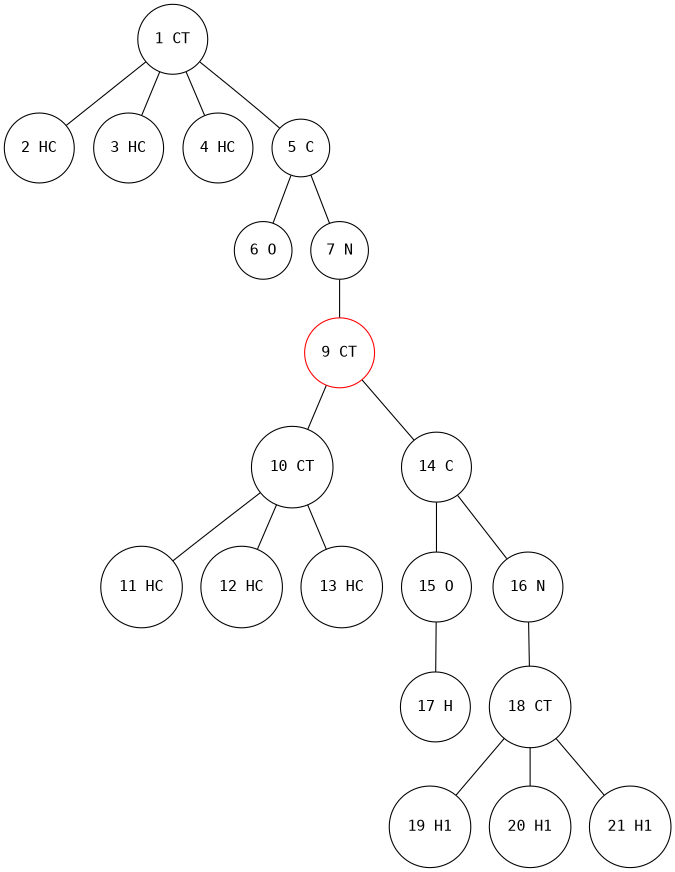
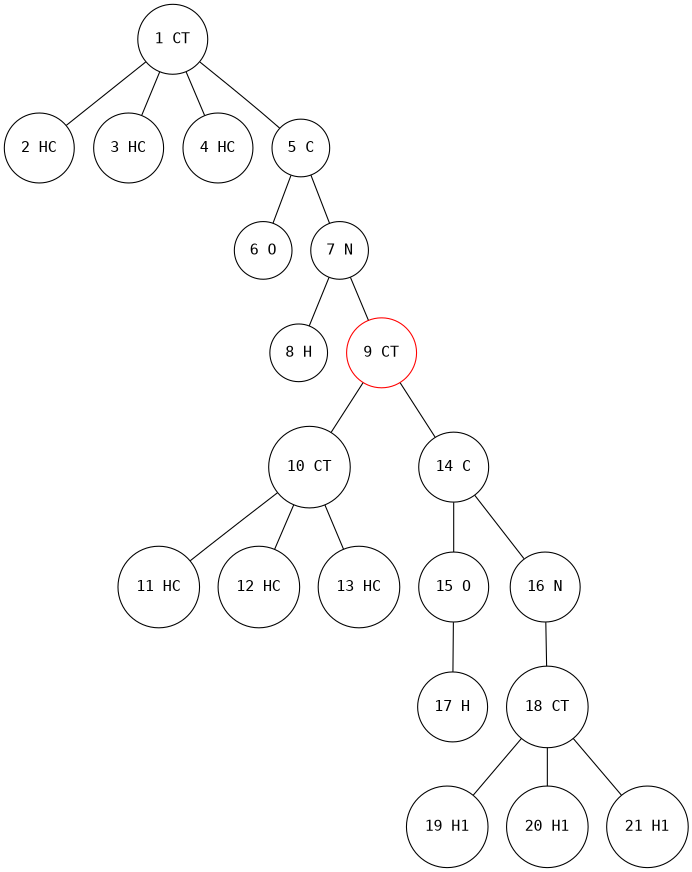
  graph {
    fontname="DejaVu Sans Mono"
    node [fontname="DejaVu Sans Mono" shape=circle]
    edge [fontname="DejaVu Sans Mono"]
    "1 CT"
    "2 HC"
    "3 HC"
    "4 HC"
    "5 C"
    "6 O"
    "7 N"
+   "8 H"
    "9 CT" [color=red]
    "10 CT"
    "14 C"
    "11 HC"
    "12 HC"
    "13 HC"
    "15 O"
    "16 N"
    "17 H"
    "18 CT"
    "19 H1"
    "20 H1"
    "21 H1"
    "1 CT" -- "2 HC"
    "1 CT" -- "3 HC"
    "1 CT" -- "4 HC"
    "1 CT" -- "5 C"
    "5 C" -- "6 O"
    "5 C" -- "7 N"
+   "7 N" -- "8 H"
    "7 N" -- "9 CT"
    "9 CT" -- "10 CT"
    "9 CT" -- "14 C"
    "10 CT" -- "11 HC"
    "10 CT" -- "12 HC"
    "10 CT" -- "13 HC"
    "14 C" -- "15 O"
    "14 C" -- "16 N"
    "15 O" -- "17 H"
    "16 N" -- "18 CT"
    "18 CT" -- "19 H1"
    "18 CT" -- "20 H1"
    "18 CT" -- "21 H1"
  }
